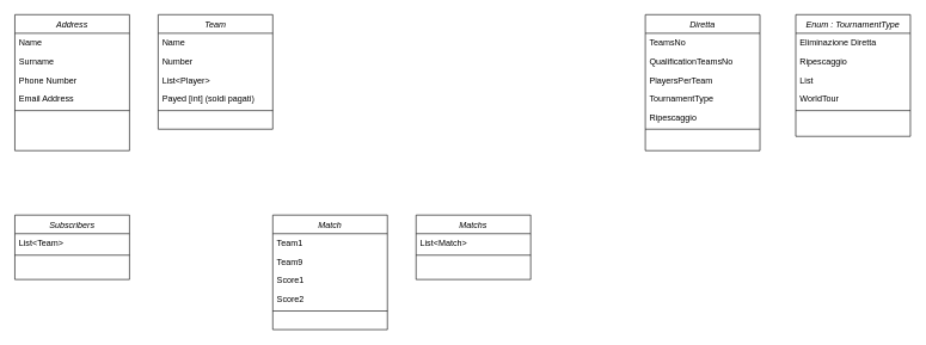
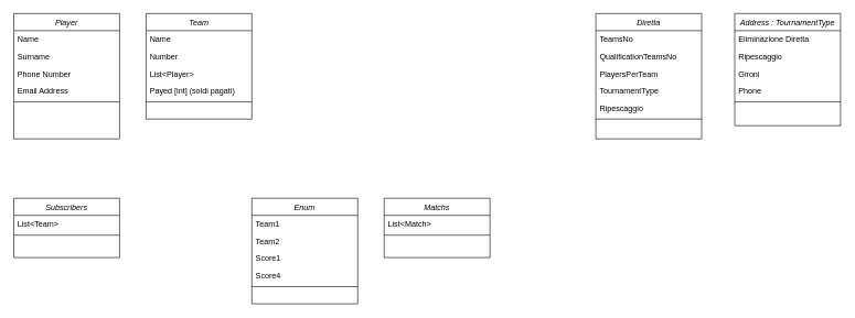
  <mxCell id="0" />
  <mxCell id="1" parent="0" />
- <mxCell id="2" value="Address" style="swimlane;fontStyle=2;align=center;verticalAlign=top;childLayout=stackLayout;horizontal=1;startSize=26;horizontalStack=0;resizeParent=1;resizeLast=0;collapsible=1;marginBottom=0;rounded=0;shadow=0;strokeWidth=1;" parent="1" vertex="1"><mxGeometry x="20" y="20" width="160" height="190" as="geometry"><mxRectangle x="230" y="140" width="160" height="26" as="alternateBounds" /></mxGeometry></mxCell>
+ <mxCell id="2" value="Player" style="swimlane;fontStyle=2;align=center;verticalAlign=top;childLayout=stackLayout;horizontal=1;startSize=26;horizontalStack=0;resizeParent=1;resizeLast=0;collapsible=1;marginBottom=0;rounded=0;shadow=0;strokeWidth=1;" parent="1" vertex="1"><mxGeometry x="20" y="20" width="160" height="190" as="geometry"><mxRectangle x="230" y="140" width="160" height="26" as="alternateBounds" /></mxGeometry></mxCell>
  <mxCell id="3" value="Name" style="text;align=left;verticalAlign=top;spacingLeft=4;spacingRight=4;overflow=hidden;rotatable=0;points=[[0,0.5],[1,0.5]];portConstraint=eastwest;" parent="2" vertex="1"><mxGeometry y="26" width="160" height="26" as="geometry" /></mxCell>
  <mxCell id="4" value="Surname" style="text;align=left;verticalAlign=top;spacingLeft=4;spacingRight=4;overflow=hidden;rotatable=0;points=[[0,0.5],[1,0.5]];portConstraint=eastwest;" parent="2" vertex="1"><mxGeometry y="52" width="160" height="26" as="geometry" /></mxCell>
  <mxCell id="5" value="Phone Number" style="text;align=left;verticalAlign=top;spacingLeft=4;spacingRight=4;overflow=hidden;rotatable=0;points=[[0,0.5],[1,0.5]];portConstraint=eastwest;rounded=0;shadow=0;html=0;" parent="2" vertex="1"><mxGeometry y="78" width="160" height="26" as="geometry" /></mxCell>
  <mxCell id="6" value="Email Address" style="text;align=left;verticalAlign=top;spacingLeft=4;spacingRight=4;overflow=hidden;rotatable=0;points=[[0,0.5],[1,0.5]];portConstraint=eastwest;rounded=0;shadow=0;html=0;" parent="2" vertex="1"><mxGeometry y="104" width="160" height="26" as="geometry" /></mxCell>
  <mxCell id="7" value="" style="line;html=1;strokeWidth=1;align=left;verticalAlign=middle;spacingTop=-1;spacingLeft=3;spacingRight=3;rotatable=0;labelPosition=right;points=[];portConstraint=eastwest;" parent="2" vertex="1"><mxGeometry y="130" width="160" height="8" as="geometry" /></mxCell>
  <mxCell id="8" value="Team" style="swimlane;fontStyle=2;align=center;verticalAlign=top;childLayout=stackLayout;horizontal=1;startSize=26;horizontalStack=0;resizeParent=1;resizeLast=0;collapsible=1;marginBottom=0;rounded=0;shadow=0;strokeWidth=1;" parent="1" vertex="1"><mxGeometry x="220" y="20" width="160" height="160" as="geometry"><mxRectangle x="230" y="140" width="160" height="26" as="alternateBounds" /></mxGeometry></mxCell>
  <mxCell id="9" value="Name" style="text;align=left;verticalAlign=top;spacingLeft=4;spacingRight=4;overflow=hidden;rotatable=0;points=[[0,0.5],[1,0.5]];portConstraint=eastwest;" parent="8" vertex="1"><mxGeometry y="26" width="160" height="26" as="geometry" /></mxCell>
  <mxCell id="10" value="Number" style="text;align=left;verticalAlign=top;spacingLeft=4;spacingRight=4;overflow=hidden;rotatable=0;points=[[0,0.5],[1,0.5]];portConstraint=eastwest;" parent="8" vertex="1"><mxGeometry y="52" width="160" height="26" as="geometry" /></mxCell>
  <mxCell id="11" value="List&lt;Player&gt;" style="text;align=left;verticalAlign=top;spacingLeft=4;spacingRight=4;overflow=hidden;rotatable=0;points=[[0,0.5],[1,0.5]];portConstraint=eastwest;rounded=0;shadow=0;html=0;" parent="8" vertex="1"><mxGeometry y="78" width="160" height="26" as="geometry" /></mxCell>
  <mxCell id="12" value="Payed [int] (soldi pagati)" style="text;align=left;verticalAlign=top;spacingLeft=4;spacingRight=4;overflow=hidden;rotatable=0;points=[[0,0.5],[1,0.5]];portConstraint=eastwest;rounded=0;shadow=0;html=0;" vertex="1" parent="8"><mxGeometry y="104" width="160" height="26" as="geometry" /></mxCell>
  <mxCell id="13" value="" style="line;html=1;strokeWidth=1;align=left;verticalAlign=middle;spacingTop=-1;spacingLeft=3;spacingRight=3;rotatable=0;labelPosition=right;points=[];portConstraint=eastwest;" parent="8" vertex="1"><mxGeometry y="130" width="160" height="8" as="geometry" /></mxCell>
  <mxCell id="14" value="Subscribers" style="swimlane;fontStyle=2;align=center;verticalAlign=top;childLayout=stackLayout;horizontal=1;startSize=26;horizontalStack=0;resizeParent=1;resizeLast=0;collapsible=1;marginBottom=0;rounded=0;shadow=0;strokeWidth=1;" parent="1" vertex="1"><mxGeometry x="20" y="300" width="160" height="90" as="geometry"><mxRectangle x="230" y="140" width="160" height="26" as="alternateBounds" /></mxGeometry></mxCell>
  <mxCell id="15" value="List&lt;Team&gt;" style="text;align=left;verticalAlign=top;spacingLeft=4;spacingRight=4;overflow=hidden;rotatable=0;points=[[0,0.5],[1,0.5]];portConstraint=eastwest;rounded=0;shadow=0;html=0;" parent="14" vertex="1"><mxGeometry y="26" width="160" height="26" as="geometry" /></mxCell>
  <mxCell id="16" value="" style="line;html=1;strokeWidth=1;align=left;verticalAlign=middle;spacingTop=-1;spacingLeft=3;spacingRight=3;rotatable=0;labelPosition=right;points=[];portConstraint=eastwest;" parent="14" vertex="1"><mxGeometry y="52" width="160" height="8" as="geometry" /></mxCell>
- <mxCell id="17" value="Match" style="swimlane;fontStyle=2;align=center;verticalAlign=top;childLayout=stackLayout;horizontal=1;startSize=26;horizontalStack=0;resizeParent=1;resizeLast=0;collapsible=1;marginBottom=0;rounded=0;shadow=0;strokeWidth=1;" parent="1" vertex="1"><mxGeometry x="380" y="300" width="160" height="160" as="geometry"><mxRectangle x="230" y="140" width="160" height="26" as="alternateBounds" /></mxGeometry></mxCell>
+ <mxCell id="17" value="Enum" style="swimlane;fontStyle=2;align=center;verticalAlign=top;childLayout=stackLayout;horizontal=1;startSize=26;horizontalStack=0;resizeParent=1;resizeLast=0;collapsible=1;marginBottom=0;rounded=0;shadow=0;strokeWidth=1;" parent="1" vertex="1"><mxGeometry x="380" y="300" width="160" height="160" as="geometry"><mxRectangle x="230" y="140" width="160" height="26" as="alternateBounds" /></mxGeometry></mxCell>
  <mxCell id="18" value="Team1" style="text;align=left;verticalAlign=top;spacingLeft=4;spacingRight=4;overflow=hidden;rotatable=0;points=[[0,0.5],[1,0.5]];portConstraint=eastwest;" parent="17" vertex="1"><mxGeometry y="26" width="160" height="26" as="geometry" /></mxCell>
- <mxCell id="19" value="Team9" style="text;align=left;verticalAlign=top;spacingLeft=4;spacingRight=4;overflow=hidden;rotatable=0;points=[[0,0.5],[1,0.5]];portConstraint=eastwest;" parent="17" vertex="1"><mxGeometry y="52" width="160" height="26" as="geometry" /></mxCell>
+ <mxCell id="19" value="Team2" style="text;align=left;verticalAlign=top;spacingLeft=4;spacingRight=4;overflow=hidden;rotatable=0;points=[[0,0.5],[1,0.5]];portConstraint=eastwest;" parent="17" vertex="1"><mxGeometry y="52" width="160" height="26" as="geometry" /></mxCell>
  <mxCell id="20" value="Score1" style="text;align=left;verticalAlign=top;spacingLeft=4;spacingRight=4;overflow=hidden;rotatable=0;points=[[0,0.5],[1,0.5]];portConstraint=eastwest;rounded=0;shadow=0;html=0;" parent="17" vertex="1"><mxGeometry y="78" width="160" height="26" as="geometry" /></mxCell>
- <mxCell id="21" value="Score2" style="text;align=left;verticalAlign=top;spacingLeft=4;spacingRight=4;overflow=hidden;rotatable=0;points=[[0,0.5],[1,0.5]];portConstraint=eastwest;rounded=0;shadow=0;html=0;" parent="17" vertex="1"><mxGeometry y="104" width="160" height="26" as="geometry" /></mxCell>
+ <mxCell id="21" value="Score4" style="text;align=left;verticalAlign=top;spacingLeft=4;spacingRight=4;overflow=hidden;rotatable=0;points=[[0,0.5],[1,0.5]];portConstraint=eastwest;rounded=0;shadow=0;html=0;" parent="17" vertex="1"><mxGeometry y="104" width="160" height="26" as="geometry" /></mxCell>
  <mxCell id="22" value="" style="line;html=1;strokeWidth=1;align=left;verticalAlign=middle;spacingTop=-1;spacingLeft=3;spacingRight=3;rotatable=0;labelPosition=right;points=[];portConstraint=eastwest;" parent="17" vertex="1"><mxGeometry y="130" width="160" height="8" as="geometry" /></mxCell>
  <mxCell id="23" value="Diretta" style="swimlane;fontStyle=2;align=center;verticalAlign=top;childLayout=stackLayout;horizontal=1;startSize=26;horizontalStack=0;resizeParent=1;resizeLast=0;collapsible=1;marginBottom=0;rounded=0;shadow=0;strokeWidth=1;" parent="1" vertex="1"><mxGeometry x="900" y="20" width="160" height="190" as="geometry"><mxRectangle x="230" y="140" width="160" height="26" as="alternateBounds" /></mxGeometry></mxCell>
  <mxCell id="24" value="TeamsNo" style="text;align=left;verticalAlign=top;spacingLeft=4;spacingRight=4;overflow=hidden;rotatable=0;points=[[0,0.5],[1,0.5]];portConstraint=eastwest;rounded=0;shadow=0;html=0;" parent="23" vertex="1"><mxGeometry y="26" width="160" height="26" as="geometry" /></mxCell>
  <mxCell id="25" value="QualificationTeamsNo" style="text;align=left;verticalAlign=top;spacingLeft=4;spacingRight=4;overflow=hidden;rotatable=0;points=[[0,0.5],[1,0.5]];portConstraint=eastwest;rounded=0;shadow=0;html=0;" parent="23" vertex="1"><mxGeometry y="52" width="160" height="26" as="geometry" /></mxCell>
  <mxCell id="26" value="PlayersPerTeam" style="text;align=left;verticalAlign=top;spacingLeft=4;spacingRight=4;overflow=hidden;rotatable=0;points=[[0,0.5],[1,0.5]];portConstraint=eastwest;rounded=0;shadow=0;html=0;" parent="23" vertex="1"><mxGeometry y="78" width="160" height="26" as="geometry" /></mxCell>
  <mxCell id="27" value="TournamentType" style="text;align=left;verticalAlign=top;spacingLeft=4;spacingRight=4;overflow=hidden;rotatable=0;points=[[0,0.5],[1,0.5]];portConstraint=eastwest;rounded=0;shadow=0;html=0;" parent="23" vertex="1"><mxGeometry y="104" width="160" height="26" as="geometry" /></mxCell>
  <mxCell id="28" value="Ripescaggio" style="text;align=left;verticalAlign=top;spacingLeft=4;spacingRight=4;overflow=hidden;rotatable=0;points=[[0,0.5],[1,0.5]];portConstraint=eastwest;rounded=0;shadow=0;html=0;" parent="23" vertex="1"><mxGeometry y="130" width="160" height="26" as="geometry" /></mxCell>
  <mxCell id="29" value="" style="line;html=1;strokeWidth=1;align=left;verticalAlign=middle;spacingTop=-1;spacingLeft=3;spacingRight=3;rotatable=0;labelPosition=right;points=[];portConstraint=eastwest;" parent="23" vertex="1"><mxGeometry y="156" width="160" height="8" as="geometry" /></mxCell>
  <mxCell id="30" value="Matchs" style="swimlane;fontStyle=2;align=center;verticalAlign=top;childLayout=stackLayout;horizontal=1;startSize=26;horizontalStack=0;resizeParent=1;resizeLast=0;collapsible=1;marginBottom=0;rounded=0;shadow=0;strokeWidth=1;" parent="1" vertex="1"><mxGeometry x="580" y="300" width="160" height="90" as="geometry"><mxRectangle x="230" y="140" width="160" height="26" as="alternateBounds" /></mxGeometry></mxCell>
  <mxCell id="31" value="List&lt;Match&gt;" style="text;align=left;verticalAlign=top;spacingLeft=4;spacingRight=4;overflow=hidden;rotatable=0;points=[[0,0.5],[1,0.5]];portConstraint=eastwest;" parent="30" vertex="1"><mxGeometry y="26" width="160" height="26" as="geometry" /></mxCell>
  <mxCell id="32" value="" style="line;html=1;strokeWidth=1;align=left;verticalAlign=middle;spacingTop=-1;spacingLeft=3;spacingRight=3;rotatable=0;labelPosition=right;points=[];portConstraint=eastwest;" parent="30" vertex="1"><mxGeometry y="52" width="160" height="8" as="geometry" /></mxCell>
- <mxCell id="33" value="Enum : TournamentType" style="swimlane;fontStyle=2;align=center;verticalAlign=top;childLayout=stackLayout;horizontal=1;startSize=26;horizontalStack=0;resizeParent=1;resizeLast=0;collapsible=1;marginBottom=0;rounded=0;shadow=0;strokeWidth=1;" vertex="1" parent="1"><mxGeometry x="1110" y="20" width="160" height="170" as="geometry"><mxRectangle x="230" y="140" width="160" height="26" as="alternateBounds" /></mxGeometry></mxCell>
+ <mxCell id="33" value="Address : TournamentType" style="swimlane;fontStyle=2;align=center;verticalAlign=top;childLayout=stackLayout;horizontal=1;startSize=26;horizontalStack=0;resizeParent=1;resizeLast=0;collapsible=1;marginBottom=0;rounded=0;shadow=0;strokeWidth=1;" vertex="1" parent="1"><mxGeometry x="1110" y="20" width="160" height="170" as="geometry"><mxRectangle x="230" y="140" width="160" height="26" as="alternateBounds" /></mxGeometry></mxCell>
  <mxCell id="34" value="Eliminazione Diretta" style="text;align=left;verticalAlign=top;spacingLeft=4;spacingRight=4;overflow=hidden;rotatable=0;points=[[0,0.5],[1,0.5]];portConstraint=eastwest;rounded=0;shadow=0;html=0;" vertex="1" parent="33"><mxGeometry y="26" width="160" height="26" as="geometry" /></mxCell>
  <mxCell id="35" value="Ripescaggio" style="text;align=left;verticalAlign=top;spacingLeft=4;spacingRight=4;overflow=hidden;rotatable=0;points=[[0,0.5],[1,0.5]];portConstraint=eastwest;rounded=0;shadow=0;html=0;" vertex="1" parent="33"><mxGeometry y="52" width="160" height="26" as="geometry" /></mxCell>
- <mxCell id="36" value="List" style="text;align=left;verticalAlign=top;spacingLeft=4;spacingRight=4;overflow=hidden;rotatable=0;points=[[0,0.5],[1,0.5]];portConstraint=eastwest;rounded=0;shadow=0;html=0;" vertex="1" parent="33"><mxGeometry y="78" width="160" height="26" as="geometry" /></mxCell>
- <mxCell id="37" value="WorldTour" style="text;align=left;verticalAlign=top;spacingLeft=4;spacingRight=4;overflow=hidden;rotatable=0;points=[[0,0.5],[1,0.5]];portConstraint=eastwest;rounded=0;shadow=0;html=0;" vertex="1" parent="33"><mxGeometry y="104" width="160" height="26" as="geometry" /></mxCell>
+ <mxCell id="36" value="Gironi" style="text;align=left;verticalAlign=top;spacingLeft=4;spacingRight=4;overflow=hidden;rotatable=0;points=[[0,0.5],[1,0.5]];portConstraint=eastwest;rounded=0;shadow=0;html=0;" vertex="1" parent="33"><mxGeometry y="78" width="160" height="26" as="geometry" /></mxCell>
+ <mxCell id="37" value="Phone" style="text;align=left;verticalAlign=top;spacingLeft=4;spacingRight=4;overflow=hidden;rotatable=0;points=[[0,0.5],[1,0.5]];portConstraint=eastwest;rounded=0;shadow=0;html=0;" vertex="1" parent="33"><mxGeometry y="104" width="160" height="26" as="geometry" /></mxCell>
  <mxCell id="38" value="" style="line;html=1;strokeWidth=1;align=left;verticalAlign=middle;spacingTop=-1;spacingLeft=3;spacingRight=3;rotatable=0;labelPosition=right;points=[];portConstraint=eastwest;" vertex="1" parent="33"><mxGeometry y="130" width="160" height="8" as="geometry" /></mxCell>
